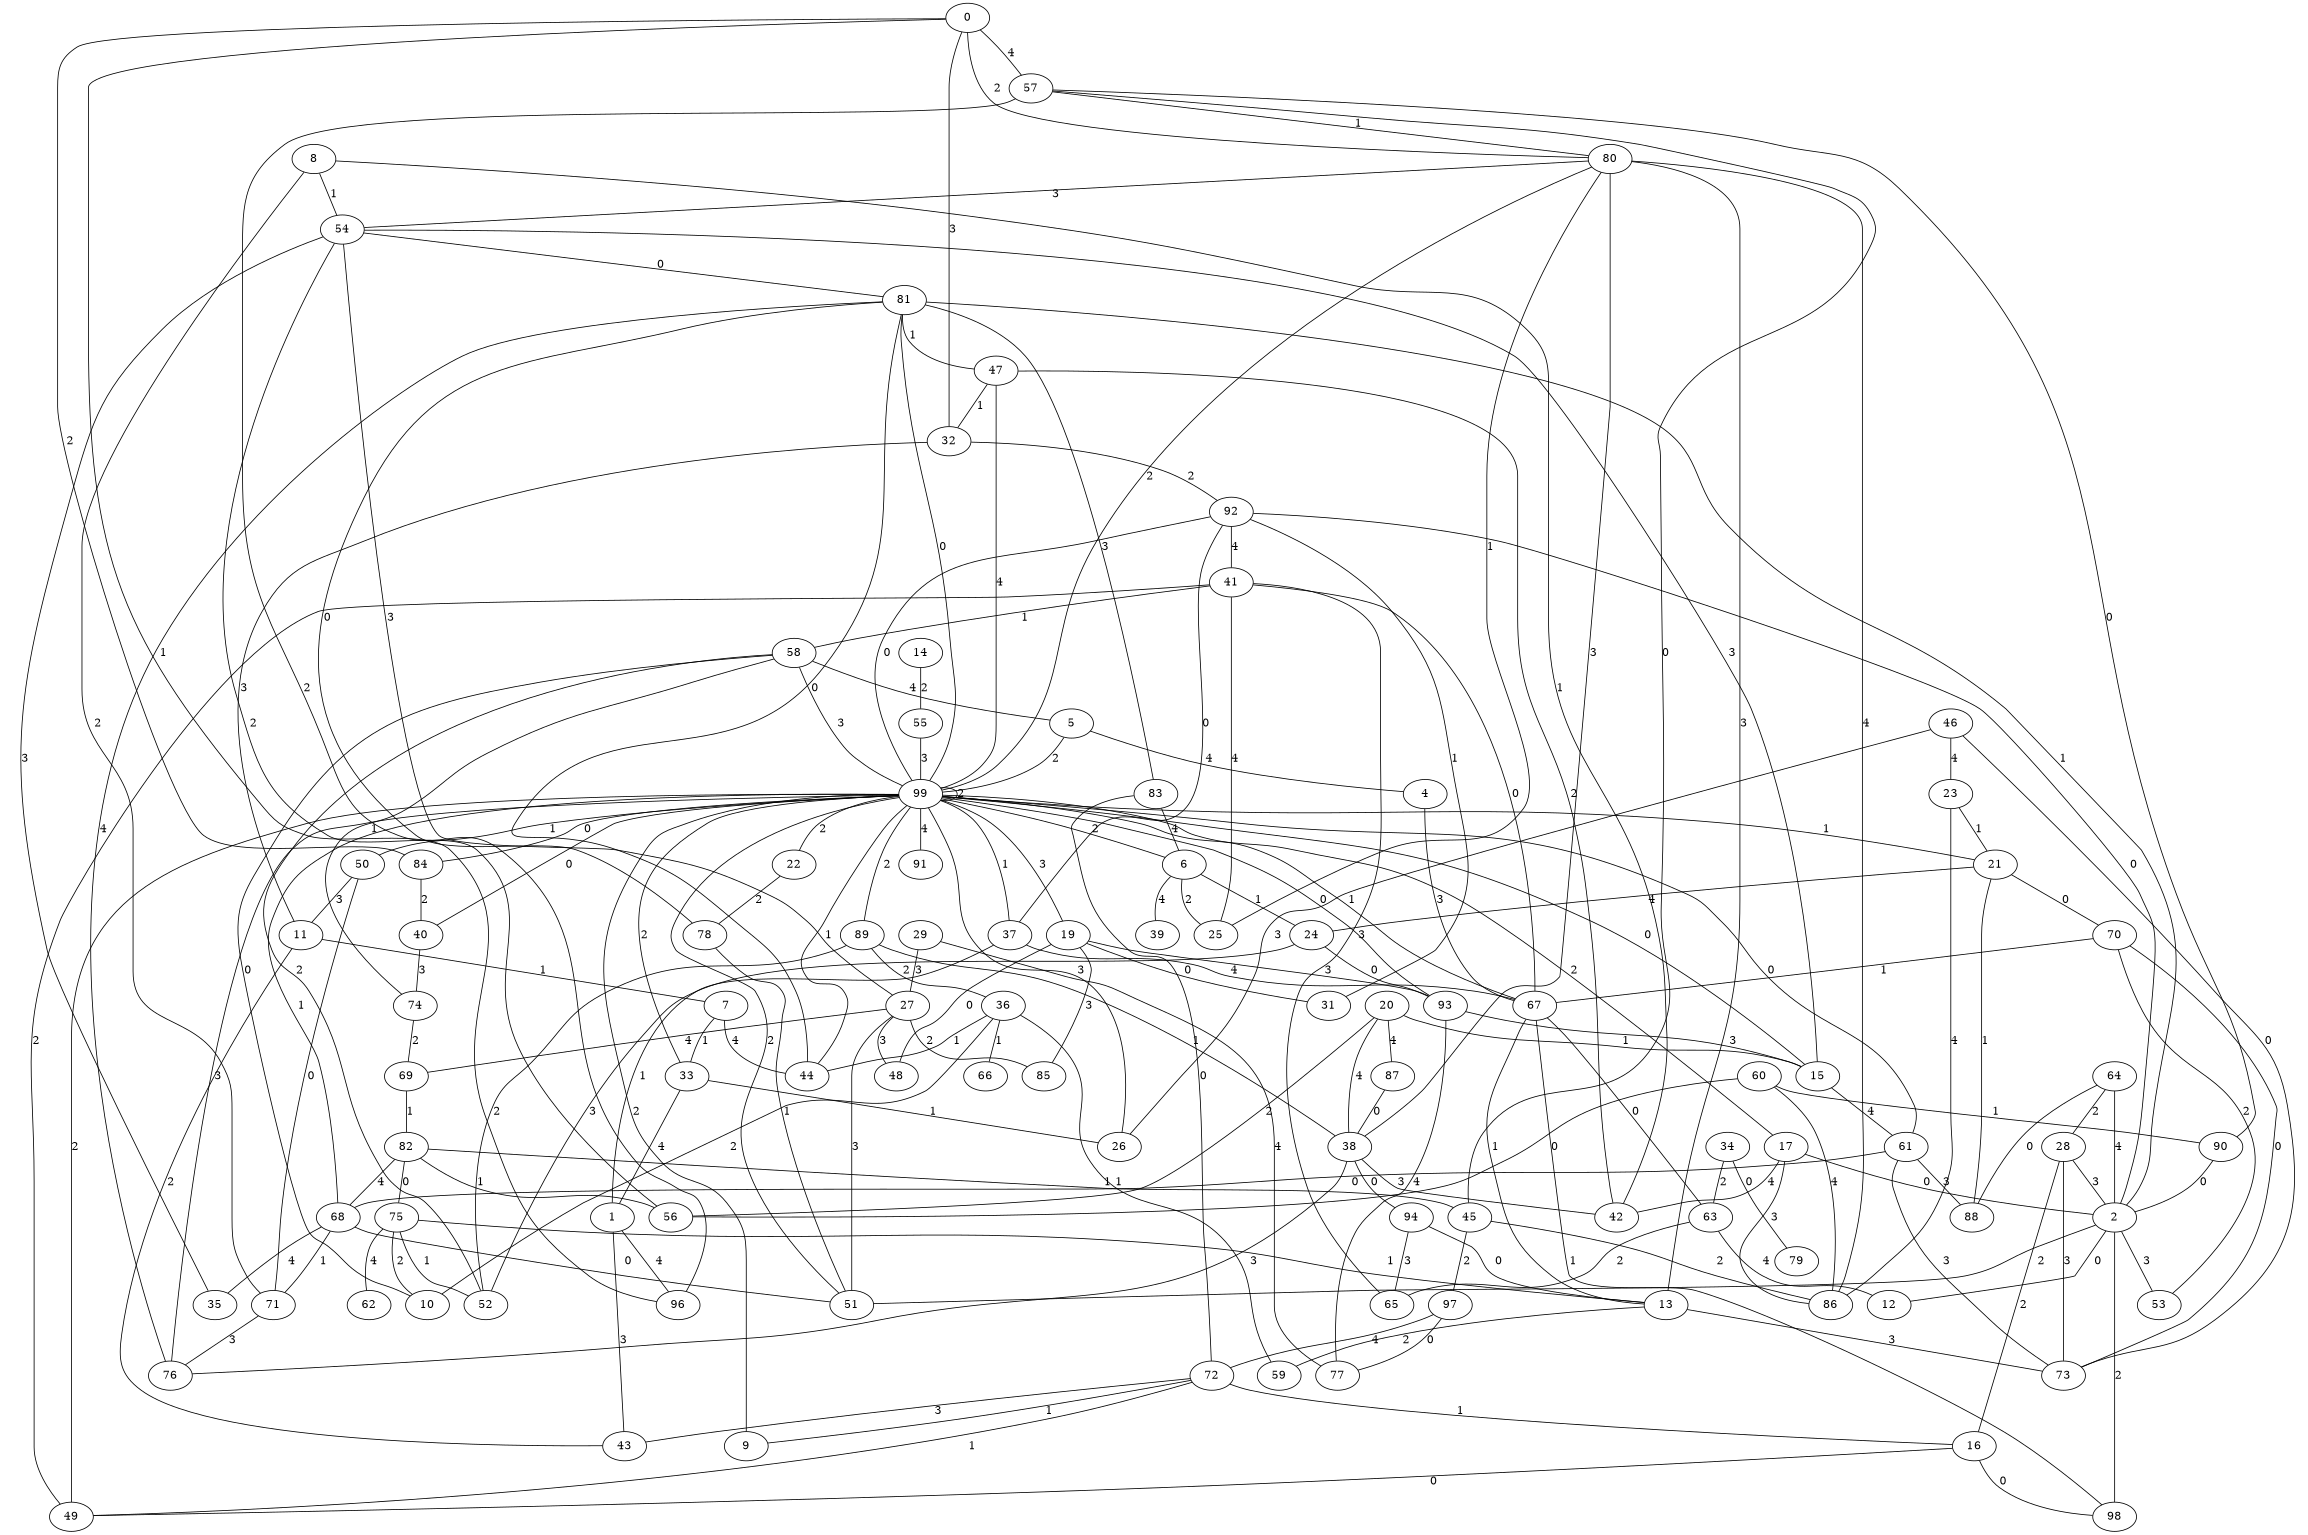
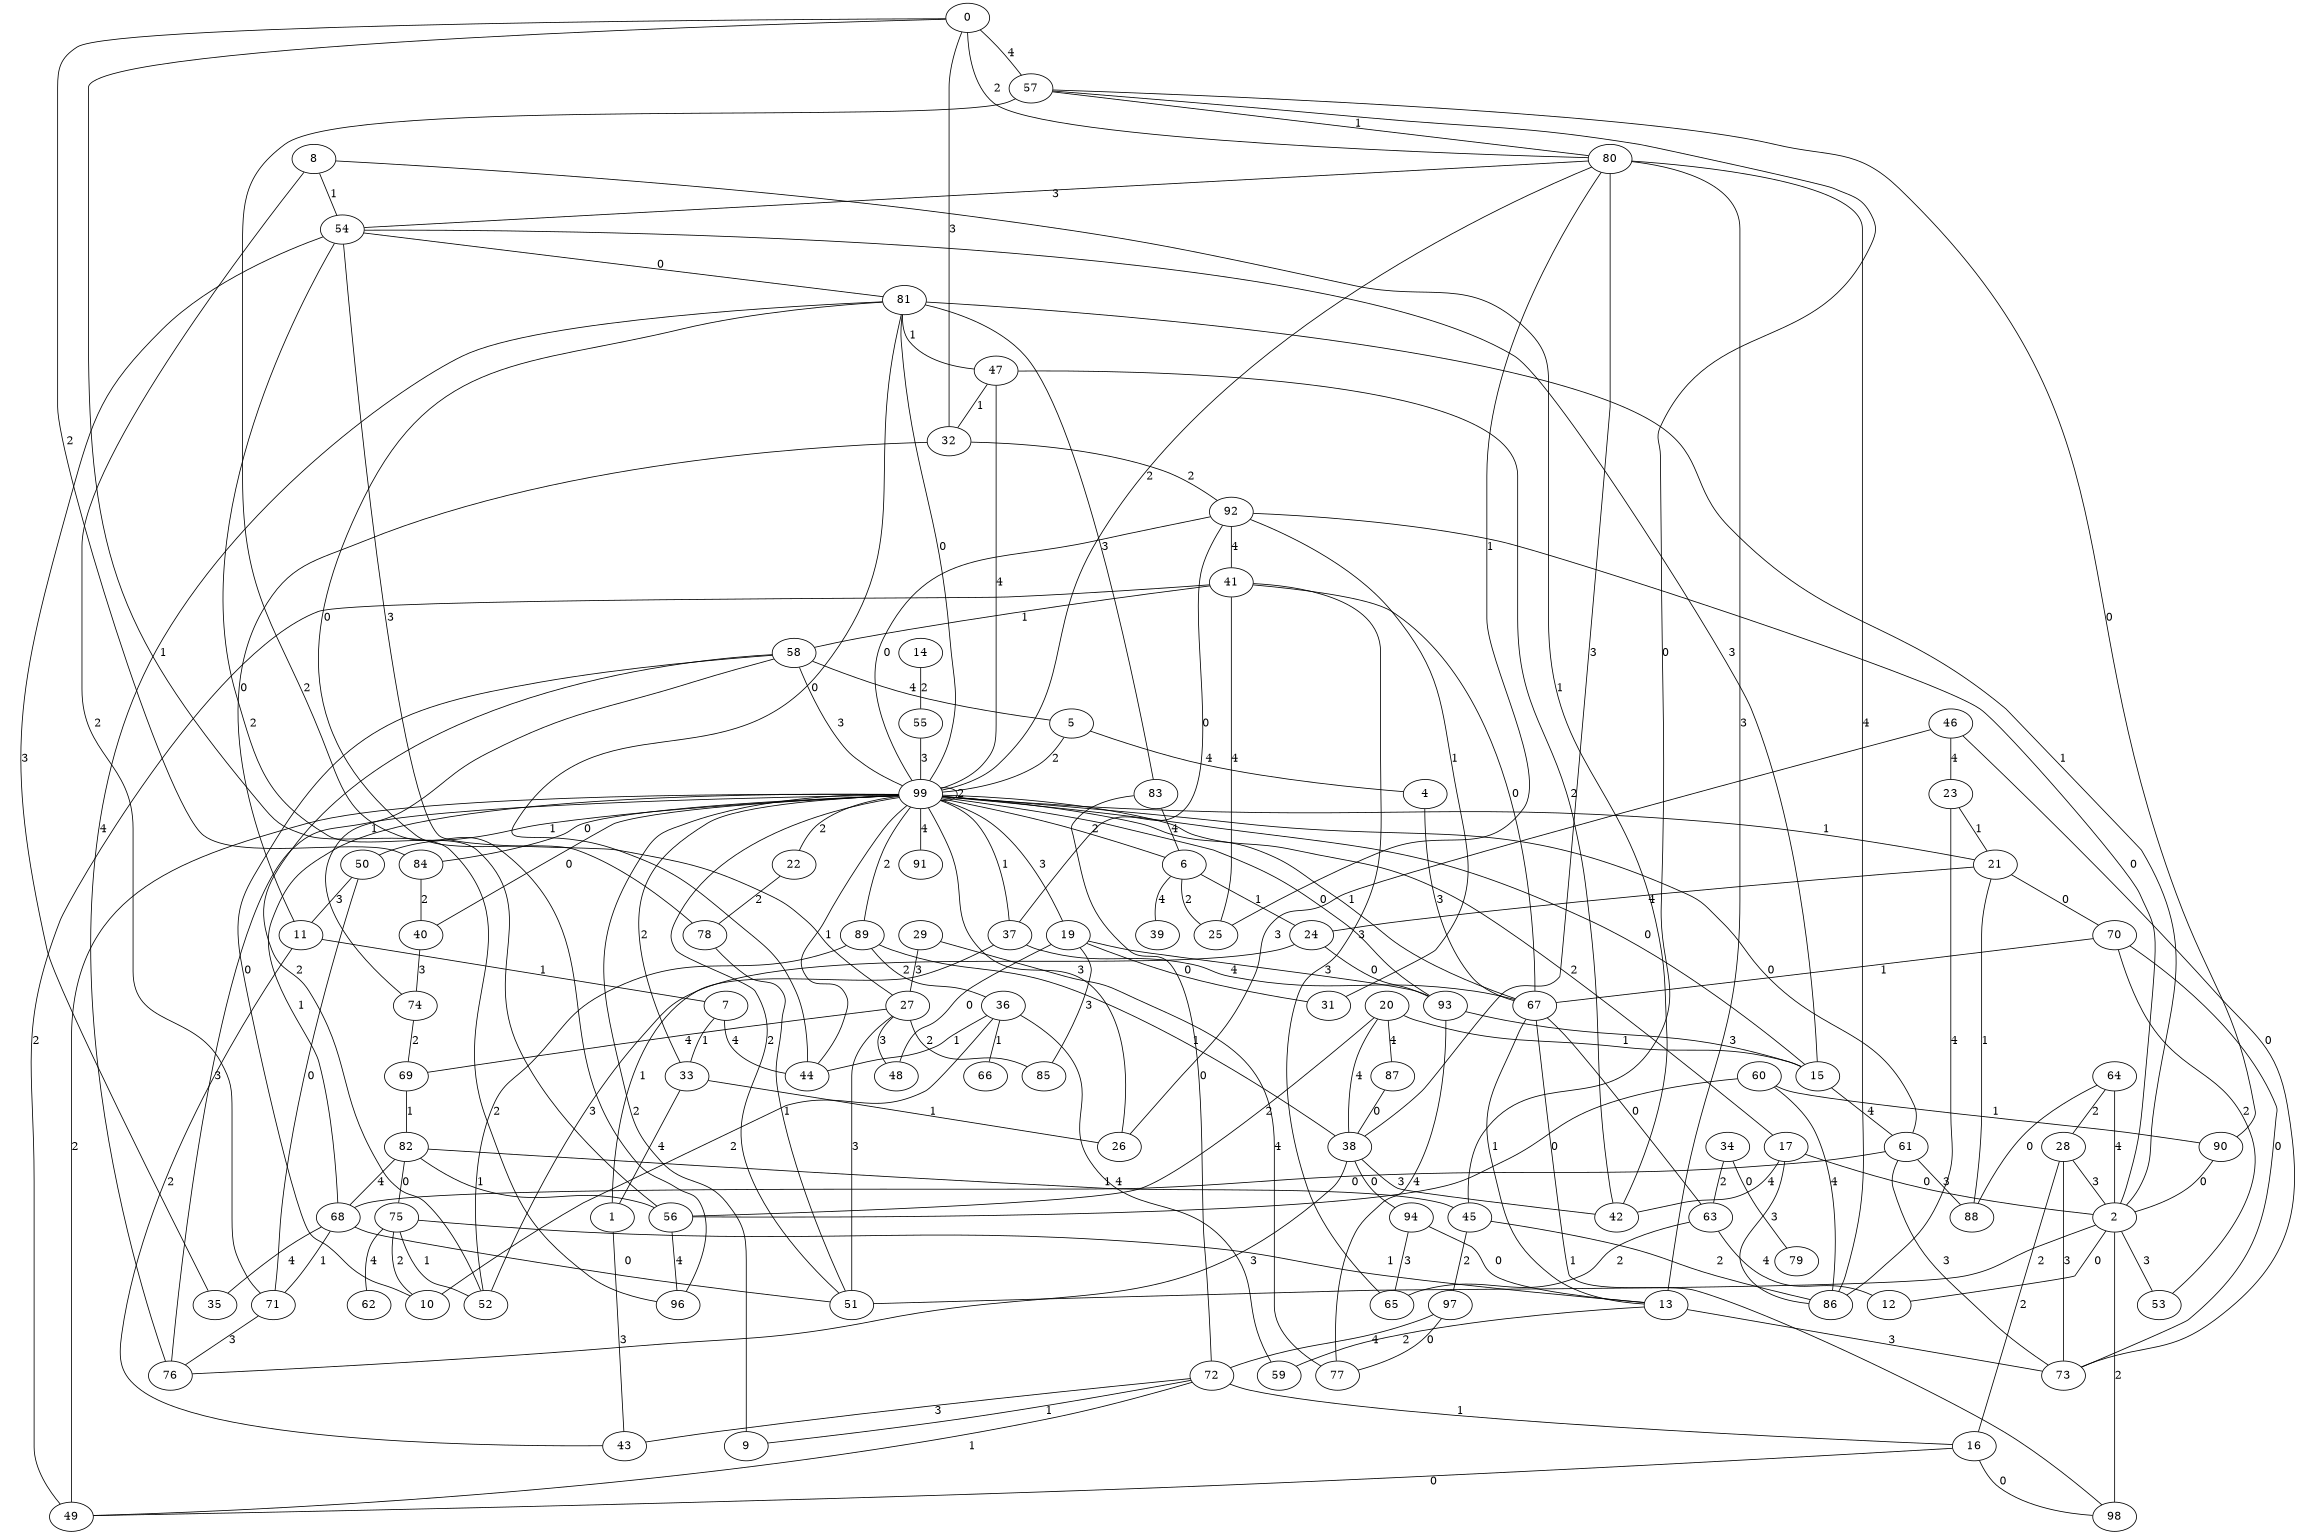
  graph {
    edge [weight=1]
    0
    96
    57
    80
    84
    90
    54
    40
    2
    81
    27
    35
    74
    1
    43
    98
    12
    53
    51
    4
    67
    13
    63
    41
    59
    73
    65
    49
    58
    25
    5
    99
    6
    33
    44
    26
    15
    61
    17
    19
    93
    21
    22
    92
    37
    76
    47
    50
    68
    9
    89
    91
    39
    24
    88
    42
    86
    85
    48
    31
    77
    70
    78
    52
    10
    32
    83
    71
    11
    38
    36
    7
    8
    69
    14
    55
    16
    20
    87
    56
    94
    23
    82
    45
    75
    28
    29
    34
    79
    66
    72
    97
    46
    60
    64
    62
    0 -- 96 [label=1]
    0 -- 57 [label=4 weight=4]
    0 -- 80 [label=2 weight=2]
    0 -- 84 [label=2 weight=2]
    57 -- 96 [label=2 weight=2]
    57 -- 80 [label=1]
    57 -- 90 [label=0 weight=0]
    80 -- 54 [label=3 weight=3]
    84 -- 40 [label=2 weight=2]
    90 -- 2 [label=0 weight=0]
    54 -- 81 [label=0 weight=0]
    54 -- 27 [label=3 weight=3]
    54 -- 35 [label=3 weight=3]
    40 -- 74 [label=3 weight=3]
    2 -- 98 [label=2 weight=2]
    2 -- 12 [label=0 weight=0]
    2 -- 53 [label=3 weight=3]
    2 -- 51 [label=2 weight=2]
    81 -- 2 [label=1]
    81 -- 47 [label=1]
    81 -- 83 [label=3 weight=3]
    27 -- 51 [label=3 weight=3]
    27 -- 85 [label=2 weight=2]
    27 -- 48 [label=3 weight=3]
    27 -- 69 [label=4 weight=4]
    74 -- 58 [label=1]
    74 -- 69 [label=2 weight=2]
-   1 -- 96 [label=4 weight=4]
+   56 -- 96 [label=4 weight=4]
    1 -- 43 [label=3 weight=3]
    4 -- 67 [label=3 weight=3]
    67 -- 98 [label=1]
    67 -- 13 [label=1]
    67 -- 63 [label=0 weight=0]
    67 -- 41 [label=0 weight=0]
    13 -- 80 [label=3 weight=3]
    13 -- 59 [label=2 weight=2]
    13 -- 73 [label=3 weight=3]
    63 -- 12 [label=4 weight=4]
    63 -- 65 [label=2 weight=2]
    41 -- 65 [label=3 weight=3]
    41 -- 49 [label=2 weight=2]
    41 -- 58 [label=1]
    41 -- 25 [label=4 weight=4]
    58 -- 5 [label=4 weight=4]
    58 -- 52 [label=2 weight=2]
    58 -- 10 [label=0 weight=0]
    25 -- 80 [label=1]
    5 -- 4 [label=4 weight=4]
    5 -- 99 [label=2 weight=2]
    99 -- 80 [label=2 weight=2]
    99 -- 84 [label=0 weight=0]
    99 -- 40 [label=0 weight=0]
    99 -- 81 [label=0 weight=0]
    99 -- 51 [label=2 weight=2]
    99 -- 67 [label=1]
    99 -- 49 [label=2 weight=2]
    99 -- 58 [label=3 weight=3]
    99 -- 99 [label=2 weight=2]
    99 -- 6 [label=2 weight=2]
    99 -- 33 [label=2 weight=2]
    99 -- 44 [label=1]
    99 -- 26 [label=3 weight=3]
    99 -- 15 [label=0 weight=0]
    99 -- 61 [label=0 weight=0]
    99 -- 17 [label=2 weight=2]
    99 -- 19 [label=3 weight=3]
    99 -- 93 [label=0 weight=0]
    99 -- 21 [label=1]
    99 -- 22 [label=2 weight=2]
    99 -- 92 [label=0 weight=0]
    99 -- 37 [label=1]
    99 -- 76 [label=3 weight=3]
    99 -- 47 [label=4 weight=4]
    99 -- 50 [label=1]
    99 -- 68 [label=1]
    99 -- 9 [label=2 weight=2]
    99 -- 89 [label=2 weight=2]
    99 -- 91 [label=4 weight=4]
    6 -- 25 [label=2 weight=2]
    6 -- 39 [label=4 weight=4]
    6 -- 24 [label=1]
    33 -- 1 [label=4 weight=4]
    33 -- 26 [label=1]
    44 -- 81 [label=0 weight=0]
    15 -- 54 [label=3 weight=3]
    15 -- 61 [label=4]
    61 -- 73 [label=3 weight=3]
    61 -- 68 [label=0 weight=0]
    61 -- 88 [label=3 weight=3]
    17 -- 2 [label=0 weight=0]
    17 -- 42 [label=4 weight=4]
    17 -- 86 [label=3 weight=3]
    19 -- 93 [label=3 weight=3]
    19 -- 85 [label=3 weight=3]
    19 -- 48 [label=0 weight=0]
    19 -- 31 [label=0 weight=0]
    93 -- 15 [label=3 weight=3]
    93 -- 77 [label=4 weight=4]
    21 -- 24 [label=4 weight=4]
    21 -- 88 [label=1]
    21 -- 70 [label=0 weight=0]
    22 -- 78 [label=2 weight=2]
    92 -- 2 [label=0 weight=0]
    92 -- 41 [label=4 weight=4]
    92 -- 37 [label=0 weight=0]
    92 -- 31 [label=1]
    37 -- 1 [label=1]
    37 -- 67 [label=4 weight=4]
    76 -- 81 [label=4 weight=4]
    47 -- 32 [label=1]
    50 -- 71 [label=0 weight=0]
    50 -- 11 [label=3 weight=3]
    68 -- 35 [label=4 weight=4]
    68 -- 51 [label=0 weight=0]
    68 -- 71 [label=1]
    89 -- 52 [label=2 weight=2]
    89 -- 38 [label=1]
    89 -- 36 [label=2 weight=2]
    24 -- 93 [label=0 weight=0]
    24 -- 52 [label=3 weight=3]
    42 -- 47 [label=2 weight=2]
    86 -- 80 [label=4 weight=4]
    70 -- 53 [label=2 weight=2]
    70 -- 67 [label=1]
    70 -- 73 [label=0 weight=0]
    78 -- 81 [label=0 weight=0]
    78 -- 51 [label=1]
    32 -- 0 [label=3 weight=3]
    32 -- 92 [label=2 weight=2]
    83 -- 6 [label=4 weight=4]
    83 -- 72 [label=0 weight=0]
    71 -- 76 [label=3 weight=3]
    11 -- 43 [label=2 weight=2]
-   11 -- 32 [label=3 weight=3]
+   11 -- 32 [label=0 weight=3]
    11 -- 7 [label=1]
    38 -- 80 [label=3 weight=3]
    38 -- 76 [label=3 weight=3]
    38 -- 42 [label=3 weight=3]
    38 -- 94 [label=0 weight=0]
-   36 -- 59 [label=1]
+   36 -- 59 [label=4]
    36 -- 44 [label=1]
    36 -- 10 [label=2 weight=2]
    36 -- 66 [label=1]
    7 -- 33 [label=1]
    7 -- 44 [label=4 weight=4]
    8 -- 54 [label=1]
    8 -- 42 [label=1]
    8 -- 71 [label=2 weight=2]
    69 -- 82 [label=1]
    14 -- 55 [label=2 weight=2]
    55 -- 99 [label=3 weight=3]
    16 -- 98 [label=0 weight=0]
    16 -- 49 [label=0 weight=0]
    20 -- 15 [label=1]
    20 -- 38 [label=4 weight=4]
    20 -- 87 [label=4 weight=4]
    20 -- 56 [label=2 weight=2]
    87 -- 38 [label=0 weight=0]
    56 -- 54 [label=2 weight=2]
    94 -- 13 [label=0 weight=0]
    94 -- 65 [label=3 weight=3]
    23 -- 21 [label=1]
    23 -- 86 [label=4 weight=4]
    82 -- 68 [label=4 weight=4]
    82 -- 56 [label=1]
    82 -- 45 [label=1]
    82 -- 75 [label=0 weight=0]
    45 -- 57 [label=0 weight=0]
    45 -- 86 [label=2 weight=2]
    45 -- 97 [label=2 weight=2]
    75 -- 13 [label=1]
    75 -- 52 [label=1]
    75 -- 10 [label=2 weight=2]
    75 -- 62 [label=4 weight=4]
    28 -- 2 [label=3 weight=3]
    28 -- 73 [label=3 weight=3]
    28 -- 16 [label=2 weight=2]
    29 -- 27 [label=3 weight=3]
    29 -- 77 [label=4 weight=4]
    34 -- 63 [label=2 weight=2]
    34 -- 79 [label=0 weight=0]
    72 -- 43 [label=3 weight=3]
    72 -- 49 [label=1]
    72 -- 9 [label=1]
    72 -- 16 [label=1]
    97 -- 77 [label=0 weight=0]
    97 -- 72 [label=4 weight=4]
    46 -- 73 [label=0 weight=0]
    46 -- 26 [label=3 weight=3]
    46 -- 23 [label=4 weight=4]
    60 -- 90 [label=1]
    60 -- 86 [label=4 weight=4]
    60 -- 56 [label=0 weight=0]
    64 -- 2 [label=4 weight=4]
    64 -- 88 [label=0 weight=0]
    64 -- 28 [label=2 weight=2]
  }
